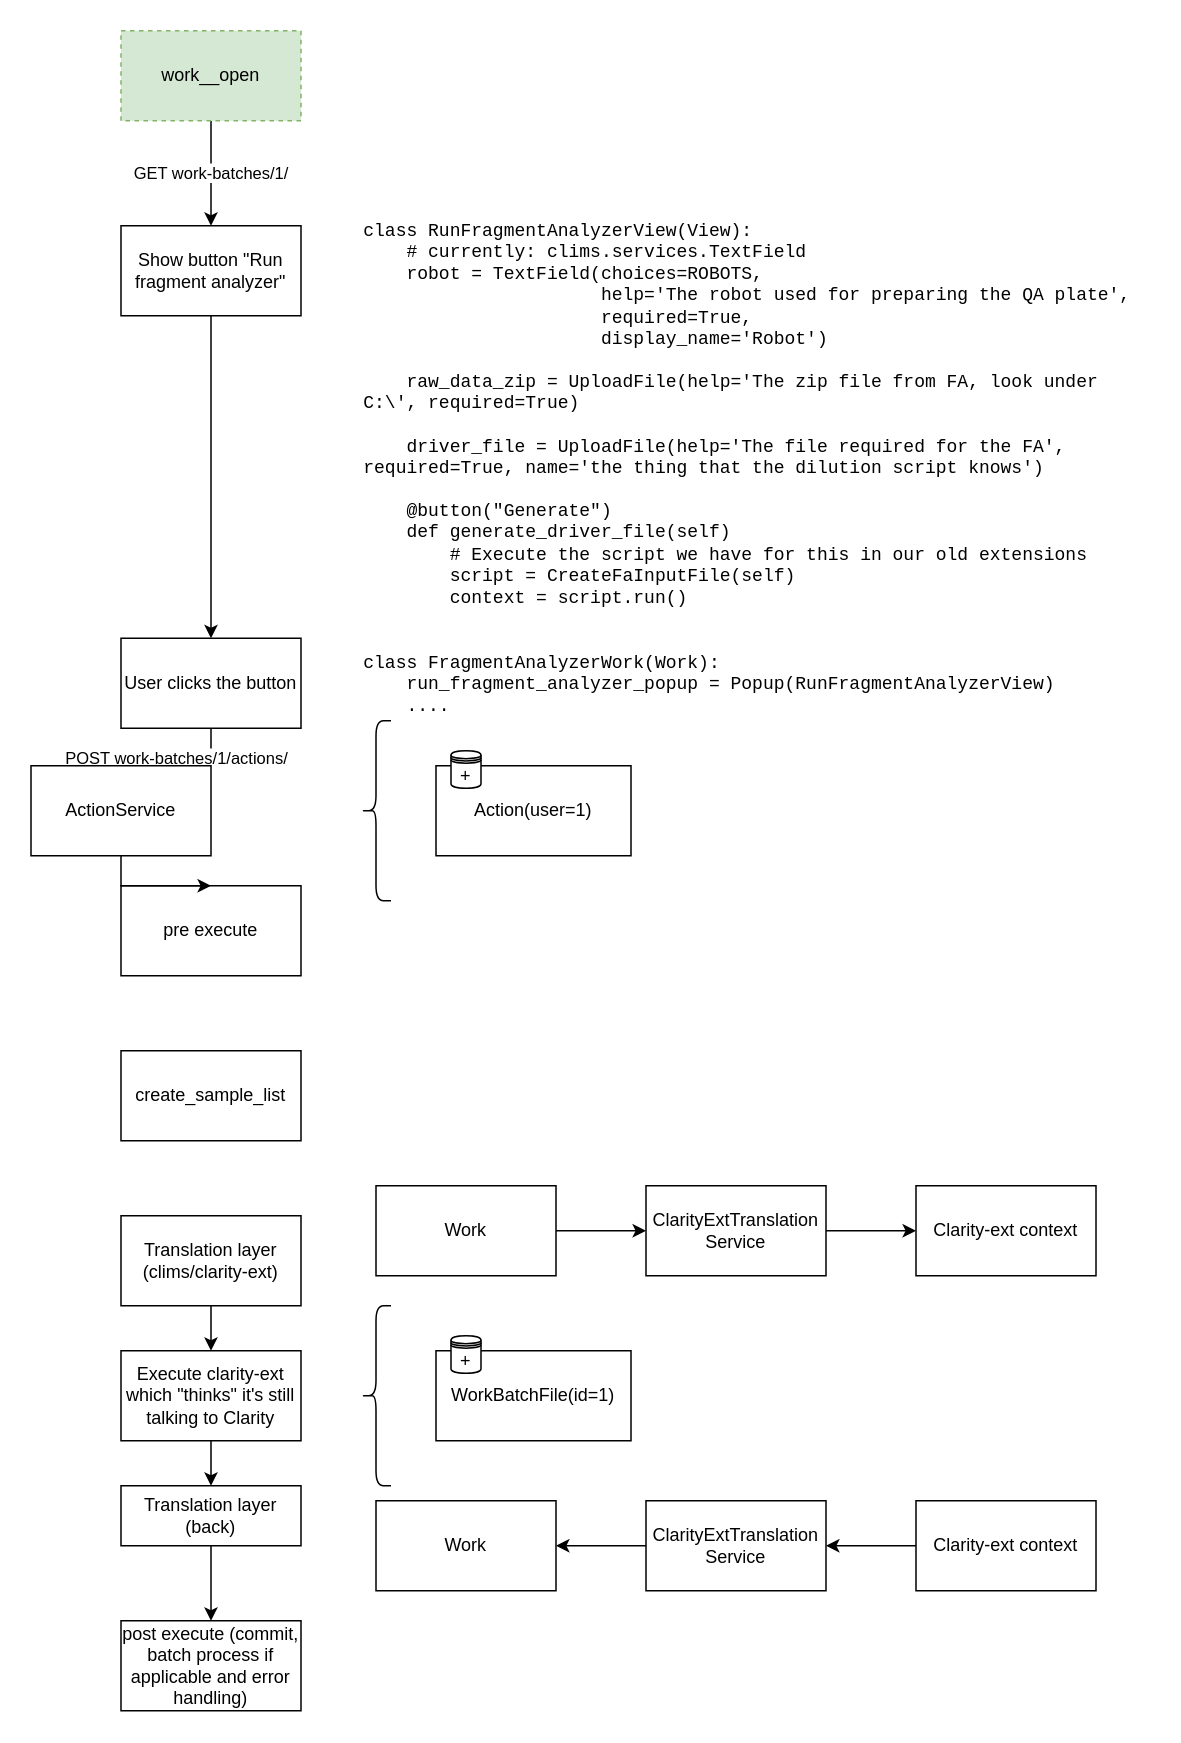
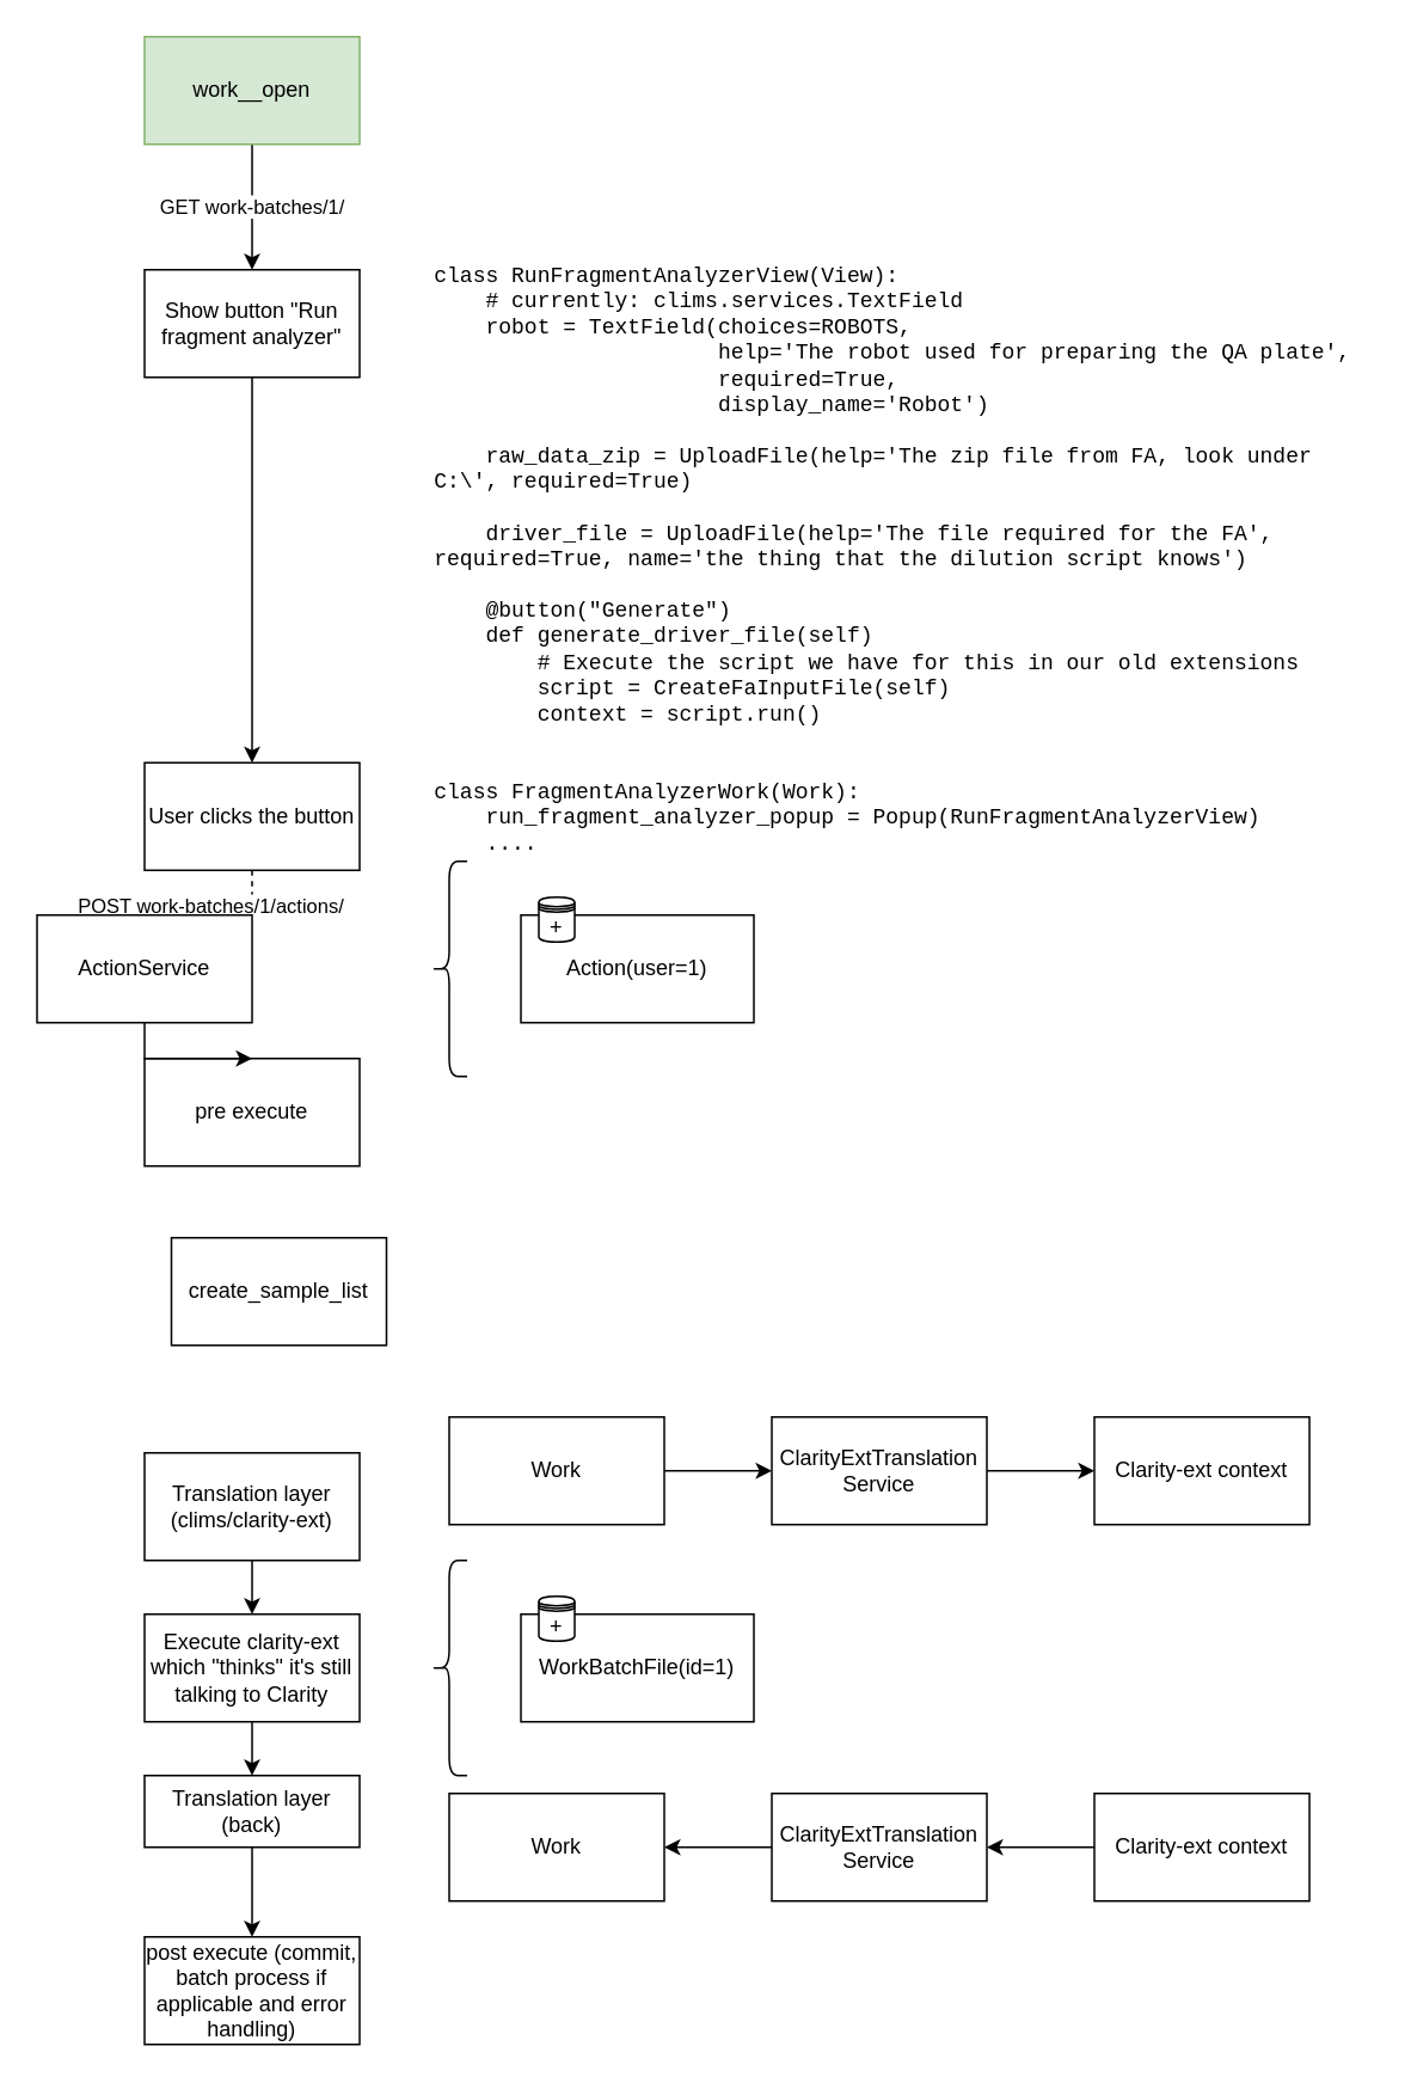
  <mxCell id="0" />
  <mxCell id="1" parent="0" />
  <mxCell id="2" value="GET work-batches/1/" style="edgeStyle=orthogonalEdgeStyle;rounded=0;orthogonalLoop=1;jettySize=auto;html=1;" parent="1" source="3" target="5" edge="1"><mxGeometry relative="1" as="geometry" /></mxCell>
- <mxCell id="3" value="work__open" style="rounded=0;whiteSpace=wrap;html=1;fillColor=#d5e8d4;strokeColor=#82b366;dashed=1;" parent="1" vertex="1"><mxGeometry x="80" y="20" width="120" height="60" as="geometry" /></mxCell>
+ <mxCell id="3" value="work__open" style="rounded=0;whiteSpace=wrap;html=1;fillColor=#d5e8d4;strokeColor=#82b366;" parent="1" vertex="1"><mxGeometry x="80" y="20" width="120" height="60" as="geometry" /></mxCell>
  <mxCell id="4" value="" style="edgeStyle=orthogonalEdgeStyle;rounded=0;orthogonalLoop=1;jettySize=auto;html=1;" parent="1" source="5" target="7" edge="1"><mxGeometry relative="1" as="geometry" /></mxCell>
  <mxCell id="5" value="Show button &quot;Run fragment analyzer&quot;" style="rounded=0;whiteSpace=wrap;html=1;" parent="1" vertex="1"><mxGeometry x="80" y="150" width="120" height="60" as="geometry" /></mxCell>
- <mxCell id="6" value="POST work-batches/1/actions/" style="edgeStyle=orthogonalEdgeStyle;rounded=0;orthogonalLoop=1;jettySize=auto;html=1;" parent="1" source="7" target="8" edge="1"><mxGeometry relative="1" as="geometry" /></mxCell>
+ <mxCell id="6" value="POST work-batches/1/actions/" style="edgeStyle=orthogonalEdgeStyle;rounded=0;orthogonalLoop=1;jettySize=auto;html=1;dashed=1;" parent="1" source="7" target="8" edge="1"><mxGeometry relative="1" as="geometry" /></mxCell>
  <mxCell id="7" value="User clicks the button" style="whiteSpace=wrap;html=1;rounded=0;" parent="1" vertex="1"><mxGeometry x="80" y="425" width="120" height="60" as="geometry" /></mxCell>
  <mxCell id="8" value="ActionService" style="whiteSpace=wrap;html=1;rounded=0;" parent="1" vertex="1"><mxGeometry x="20" y="510" width="120" height="60" as="geometry" /></mxCell>
  <mxCell id="9" value="Action(user=1)" style="rounded=0;whiteSpace=wrap;html=1;fontSize=12;" parent="1" vertex="1"><mxGeometry x="290" y="510" width="130" height="60" as="geometry" /></mxCell>
  <mxCell id="10" value="+" style="shape=datastore;whiteSpace=wrap;html=1;fontSize=12;" parent="1" vertex="1"><mxGeometry x="300" y="500" width="20" height="25" as="geometry" /></mxCell>
  <mxCell id="11" value="" style="shape=curlyBracket;whiteSpace=wrap;html=1;rounded=1;" parent="1" vertex="1"><mxGeometry x="240" y="480" width="20" height="120" as="geometry" /></mxCell>
- <mxCell id="12" value="create_sample_list" style="whiteSpace=wrap;html=1;rounded=0;" parent="1" vertex="1"><mxGeometry x="80" y="700" width="120" height="60" as="geometry" /></mxCell>
+ <mxCell id="12" value="create_sample_list" style="whiteSpace=wrap;html=1;rounded=0;" parent="1" vertex="1"><mxGeometry x="95" y="690" width="120" height="60" as="geometry" /></mxCell>
  <mxCell id="13" value="" style="edgeStyle=orthogonalEdgeStyle;rounded=0;orthogonalLoop=1;jettySize=auto;html=1;" parent="1" source="14" target="16" edge="1"><mxGeometry relative="1" as="geometry" /></mxCell>
  <mxCell id="14" value="Translation layer (clims/clarity-ext)" style="whiteSpace=wrap;html=1;rounded=0;" parent="1" vertex="1"><mxGeometry x="80" y="810" width="120" height="60" as="geometry" /></mxCell>
  <mxCell id="15" style="edgeStyle=orthogonalEdgeStyle;rounded=0;orthogonalLoop=1;jettySize=auto;html=1;" parent="1" source="16" target="29" edge="1"><mxGeometry relative="1" as="geometry" /></mxCell>
  <mxCell id="16" value="Execute clarity-ext which &quot;thinks&quot; it's still talking to Clarity" style="whiteSpace=wrap;html=1;rounded=0;" parent="1" vertex="1"><mxGeometry x="80" y="900" width="120" height="60" as="geometry" /></mxCell>
  <mxCell id="17" value="WorkBatchFile(id=1)" style="rounded=0;whiteSpace=wrap;html=1;fontSize=12;" parent="1" vertex="1"><mxGeometry x="290" y="900" width="130" height="60" as="geometry" /></mxCell>
  <mxCell id="18" value="+" style="shape=datastore;whiteSpace=wrap;html=1;fontSize=12;" parent="1" vertex="1"><mxGeometry x="300" y="890" width="20" height="25" as="geometry" /></mxCell>
  <mxCell id="19" value="" style="shape=curlyBracket;whiteSpace=wrap;html=1;rounded=1;" parent="1" vertex="1"><mxGeometry x="240" y="870" width="20" height="120" as="geometry" /></mxCell>
  <mxCell id="20" value="Clarity-ext context" style="rounded=0;whiteSpace=wrap;html=1;" parent="1" vertex="1"><mxGeometry x="610" y="790" width="120" height="60" as="geometry" /></mxCell>
  <mxCell id="21" style="edgeStyle=orthogonalEdgeStyle;rounded=0;orthogonalLoop=1;jettySize=auto;html=1;" parent="1" source="23" target="20" edge="1"><mxGeometry relative="1" as="geometry" /></mxCell>
  <mxCell id="22" value="Work" style="rounded=0;whiteSpace=wrap;html=1;" parent="1" vertex="1"><mxGeometry x="250" y="790" width="120" height="60" as="geometry" /></mxCell>
  <mxCell id="23" value="ClarityExtTranslation&lt;br&gt;Service" style="rounded=0;whiteSpace=wrap;html=1;" parent="1" vertex="1"><mxGeometry x="430" y="790" width="120" height="60" as="geometry" /></mxCell>
  <mxCell id="24" style="edgeStyle=orthogonalEdgeStyle;rounded=0;orthogonalLoop=1;jettySize=auto;html=1;" parent="1" source="22" target="23" edge="1"><mxGeometry relative="1" as="geometry"><mxPoint x="400" y="820" as="sourcePoint" /><mxPoint x="620" y="820" as="targetPoint" /></mxGeometry></mxCell>
  <mxCell id="25" value="pre execute" style="whiteSpace=wrap;html=1;rounded=0;" parent="1" vertex="1"><mxGeometry x="80" y="590" width="120" height="60" as="geometry" /></mxCell>
  <mxCell id="26" value="" style="edgeStyle=orthogonalEdgeStyle;rounded=0;orthogonalLoop=1;jettySize=auto;html=1;" parent="1" source="8" target="25" edge="1"><mxGeometry relative="1" as="geometry"><mxPoint x="140" y="570" as="sourcePoint" /><mxPoint x="140" y="670" as="targetPoint" /></mxGeometry></mxCell>
  <mxCell id="27" value="post execute (commit, batch process if applicable and error handling)" style="whiteSpace=wrap;html=1;rounded=0;" parent="1" vertex="1"><mxGeometry x="80" y="1080" width="120" height="60" as="geometry" /></mxCell>
  <mxCell id="28" style="edgeStyle=orthogonalEdgeStyle;rounded=0;orthogonalLoop=1;jettySize=auto;html=1;" parent="1" source="29" target="27" edge="1"><mxGeometry relative="1" as="geometry" /></mxCell>
  <mxCell id="29" value="Translation layer (back)" style="whiteSpace=wrap;html=1;rounded=0;" parent="1" vertex="1"><mxGeometry x="80" y="990" width="120" height="40" as="geometry" /></mxCell>
  <mxCell id="30" style="edgeStyle=orthogonalEdgeStyle;rounded=0;orthogonalLoop=1;jettySize=auto;html=1;" parent="1" source="31" target="34" edge="1"><mxGeometry relative="1" as="geometry" /></mxCell>
  <mxCell id="31" value="Clarity-ext context" style="rounded=0;whiteSpace=wrap;html=1;" parent="1" vertex="1"><mxGeometry x="610" y="1000" width="120" height="60" as="geometry" /></mxCell>
  <mxCell id="32" value="Work" style="rounded=0;whiteSpace=wrap;html=1;" parent="1" vertex="1"><mxGeometry x="250" y="1000" width="120" height="60" as="geometry" /></mxCell>
  <mxCell id="33" style="edgeStyle=orthogonalEdgeStyle;rounded=0;orthogonalLoop=1;jettySize=auto;html=1;" parent="1" source="34" target="32" edge="1"><mxGeometry relative="1" as="geometry" /></mxCell>
  <mxCell id="34" value="ClarityExtTranslation&lt;br&gt;Service" style="rounded=0;whiteSpace=wrap;html=1;" parent="1" vertex="1"><mxGeometry x="430" y="1000" width="120" height="60" as="geometry" /></mxCell>
  <mxCell id="35" value="&lt;div&gt;class RunFragmentAnalyzerView(View):&lt;/div&gt;&lt;div&gt;&amp;nbsp; &amp;nbsp; # currently: clims.services.TextField&lt;/div&gt;&lt;div&gt;&lt;span&gt;&amp;nbsp; &amp;nbsp; robot = TextField(choices=ROBOTS,&lt;/span&gt;&lt;/div&gt;&lt;div&gt;&amp;nbsp; &amp;nbsp; &amp;nbsp; &amp;nbsp; &amp;nbsp; &amp;nbsp; &amp;nbsp; &amp;nbsp; &amp;nbsp; &amp;nbsp; &amp;nbsp; help='The robot used for preparing the QA plate',&lt;/div&gt;&lt;div&gt;&amp;nbsp; &amp;nbsp; &amp;nbsp; &amp;nbsp; &amp;nbsp; &amp;nbsp; &amp;nbsp; &amp;nbsp; &amp;nbsp; &amp;nbsp; &amp;nbsp; required=True,&lt;/div&gt;&lt;div&gt;&amp;nbsp; &amp;nbsp; &amp;nbsp; &amp;nbsp; &amp;nbsp; &amp;nbsp; &amp;nbsp; &amp;nbsp; &amp;nbsp; &amp;nbsp; &amp;nbsp; display_name='Robot')&lt;/div&gt;&lt;div&gt;&lt;br&gt;&lt;/div&gt;&lt;div&gt;&amp;nbsp; &amp;nbsp; raw_data_zip = UploadFile(help='The zip file from FA, look under C:\', required=True)&lt;/div&gt;&lt;div&gt;&lt;br&gt;&lt;/div&gt;&lt;div&gt;&amp;nbsp; &amp;nbsp; driver_file = UploadFile(help='The file required for the FA', required=True, name='the thing that the dilution script knows')&lt;/div&gt;&lt;div&gt;&lt;br&gt;&lt;/div&gt;&lt;div&gt;&amp;nbsp; &amp;nbsp; @button(&quot;Generate&quot;)&lt;/div&gt;&lt;div&gt;&amp;nbsp; &amp;nbsp; def generate_driver_file(self)&lt;/div&gt;&lt;div&gt;&amp;nbsp; &amp;nbsp; &amp;nbsp; &amp;nbsp; # Execute the script we have for this in our old extensions&lt;/div&gt;&lt;div&gt;&amp;nbsp; &amp;nbsp; &amp;nbsp; &amp;nbsp; script = CreateFaInputFile(self)&lt;/div&gt;&lt;div&gt;&amp;nbsp; &amp;nbsp; &amp;nbsp; &amp;nbsp; context = script.run()&lt;/div&gt;&lt;div&gt;&lt;br&gt;&lt;/div&gt;&lt;div&gt;&lt;span&gt;&amp;nbsp; &amp;nbsp;&lt;/span&gt;&lt;/div&gt;&lt;div&gt;class FragmentAnalyzerWork(Work):&lt;/div&gt;&lt;div&gt;&amp;nbsp; &amp;nbsp; run_fragment_analyzer_popup = Popup(RunFragmentAnalyzerView)&lt;/div&gt;&lt;div&gt;&amp;nbsp; &amp;nbsp; ....&lt;/div&gt;&lt;div&gt;&lt;br&gt;&lt;/div&gt;" style="rounded=1;whiteSpace=wrap;html=1;align=left;strokeColor=none;verticalAlign=top;fontFamily=Courier New;" vertex="1" parent="1"><mxGeometry x="240" y="140" width="525" height="350" as="geometry" /></mxCell>
